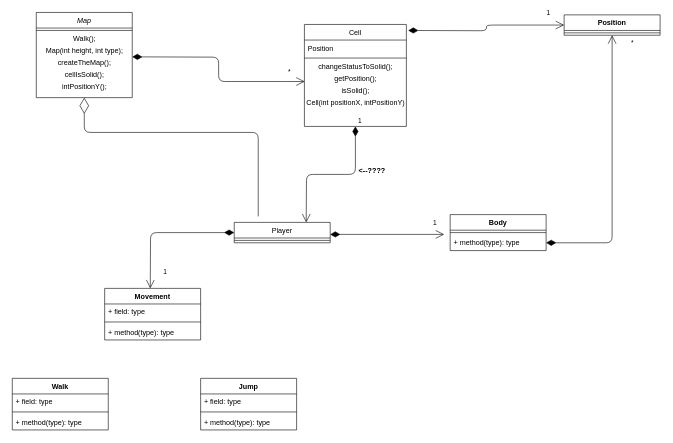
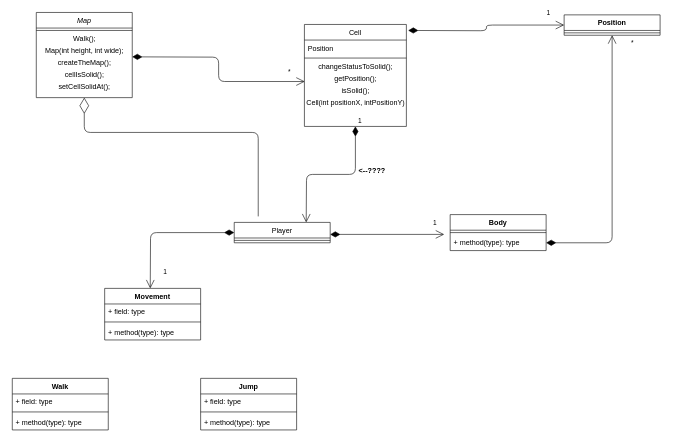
  <mxCell id="0" />
  <mxCell id="1" parent="0" />
  <mxCell id="2" value="Map" style="swimlane;fontStyle=2;align=center;verticalAlign=top;childLayout=stackLayout;horizontal=1;startSize=26;horizontalStack=0;resizeParent=1;resizeLast=0;collapsible=1;marginBottom=0;rounded=0;shadow=0;strokeWidth=1;" parent="1" vertex="1"><mxGeometry x="60" y="20" width="160" height="142" as="geometry"><mxRectangle x="230" y="140" width="160" height="26" as="alternateBounds" /></mxGeometry></mxCell>
  <mxCell id="3" value="" style="line;html=1;strokeWidth=1;align=left;verticalAlign=middle;spacingTop=-1;spacingLeft=3;spacingRight=3;rotatable=0;labelPosition=right;points=[];portConstraint=eastwest;" parent="2" vertex="1"><mxGeometry y="26" width="160" height="8" as="geometry" /></mxCell>
  <mxCell id="4" value="Walk();" style="text;html=1;align=center;verticalAlign=middle;resizable=0;points=[];autosize=1;" parent="2" vertex="1"><mxGeometry y="34" width="160" height="20" as="geometry" /></mxCell>
- <mxCell id="5" value="Map(int height, int type);" style="text;html=1;align=center;verticalAlign=middle;resizable=0;points=[];autosize=1;" parent="2" vertex="1"><mxGeometry y="54" width="160" height="20" as="geometry" /></mxCell>
+ <mxCell id="5" value="Map(int height, int wide);" style="text;html=1;align=center;verticalAlign=middle;resizable=0;points=[];autosize=1;" parent="2" vertex="1"><mxGeometry y="54" width="160" height="20" as="geometry" /></mxCell>
  <mxCell id="6" value="createTheMap();" style="text;html=1;align=center;verticalAlign=middle;resizable=0;points=[];autosize=1;" parent="2" vertex="1"><mxGeometry y="74" width="160" height="20" as="geometry" /></mxCell>
  <mxCell id="7" value="cellIsSolid();" style="text;html=1;align=center;verticalAlign=middle;resizable=0;points=[];autosize=1;" parent="2" vertex="1"><mxGeometry y="94" width="160" height="20" as="geometry" /></mxCell>
- <mxCell id="8" value="intPositionY();" style="text;html=1;align=center;verticalAlign=middle;resizable=0;points=[];autosize=1;" parent="2" vertex="1"><mxGeometry y="114" width="160" height="20" as="geometry" /></mxCell>
+ <mxCell id="8" value="setCellSolidAt();" style="text;html=1;align=center;verticalAlign=middle;resizable=0;points=[];autosize=1;" parent="2" vertex="1"><mxGeometry y="114" width="160" height="20" as="geometry" /></mxCell>
  <mxCell id="9" value="Cell" style="swimlane;fontStyle=0;align=center;verticalAlign=top;childLayout=stackLayout;horizontal=1;startSize=26;horizontalStack=0;resizeParent=1;resizeLast=0;collapsible=1;marginBottom=0;rounded=0;shadow=0;strokeWidth=1;" parent="1" vertex="1"><mxGeometry x="507" y="40" width="170" height="170" as="geometry"><mxRectangle x="550" y="140" width="160" height="26" as="alternateBounds" /></mxGeometry></mxCell>
  <mxCell id="10" value="Position" style="text;align=left;verticalAlign=top;spacingLeft=4;spacingRight=4;overflow=hidden;rotatable=0;points=[[0,0.5],[1,0.5]];portConstraint=eastwest;" parent="9" vertex="1"><mxGeometry y="26" width="170" height="26" as="geometry" /></mxCell>
  <mxCell id="11" value="" style="line;html=1;strokeWidth=1;align=left;verticalAlign=middle;spacingTop=-1;spacingLeft=3;spacingRight=3;rotatable=0;labelPosition=right;points=[];portConstraint=eastwest;" parent="9" vertex="1"><mxGeometry y="52" width="170" height="8" as="geometry" /></mxCell>
  <mxCell id="12" value="changeStatusToSolid();" style="text;html=1;align=center;verticalAlign=middle;resizable=0;points=[];autosize=1;" parent="9" vertex="1"><mxGeometry y="60" width="170" height="20" as="geometry" /></mxCell>
  <mxCell id="13" value="getPosition();" style="text;html=1;align=center;verticalAlign=middle;resizable=0;points=[];autosize=1;" parent="9" vertex="1"><mxGeometry y="80" width="170" height="20" as="geometry" /></mxCell>
  <mxCell id="14" value="isSolid();" style="text;html=1;align=center;verticalAlign=middle;resizable=0;points=[];autosize=1;" parent="9" vertex="1"><mxGeometry y="100" width="170" height="20" as="geometry" /></mxCell>
  <mxCell id="15" value="Cell(int positionX, intPositionY)" style="text;html=1;align=center;verticalAlign=middle;resizable=0;points=[];autosize=1;" parent="9" vertex="1"><mxGeometry y="120" width="170" height="20" as="geometry" /></mxCell>
  <mxCell id="16" value="*" style="endArrow=open;html=1;endSize=12;startArrow=diamondThin;startSize=14;startFill=1;edgeStyle=orthogonalEdgeStyle;align=left;verticalAlign=bottom;entryX=0.003;entryY=0.757;entryDx=0;entryDy=0;entryPerimeter=0;" parent="1" target="13" edge="1"><mxGeometry x="0.82" y="7" relative="1" as="geometry"><mxPoint x="220" y="94" as="sourcePoint" /><mxPoint x="500" y="94" as="targetPoint" /><Array as="points" /><mxPoint as="offset" /></mxGeometry></mxCell>
  <mxCell id="17" value="1" style="endArrow=open;html=1;endSize=12;startArrow=diamondThin;startSize=14;startFill=1;edgeStyle=orthogonalEdgeStyle;align=left;verticalAlign=bottom;exitX=0.5;exitY=1;exitDx=0;exitDy=0;" parent="1" source="9" edge="1"><mxGeometry x="-1" y="3" relative="1" as="geometry"><mxPoint x="400" y="270" as="sourcePoint" /><mxPoint x="510" y="370" as="targetPoint" /></mxGeometry></mxCell>
  <mxCell id="18" value="Player" style="swimlane;fontStyle=0;align=center;verticalAlign=top;childLayout=stackLayout;horizontal=1;startSize=26;horizontalStack=0;resizeParent=1;resizeLast=0;collapsible=1;marginBottom=0;rounded=0;shadow=0;strokeWidth=1;" parent="1" vertex="1"><mxGeometry x="390" y="370" width="160" height="34" as="geometry"><mxRectangle x="340" y="380" width="170" height="26" as="alternateBounds" /></mxGeometry></mxCell>
  <mxCell id="19" value="" style="line;html=1;strokeWidth=1;align=left;verticalAlign=middle;spacingTop=-1;spacingLeft=3;spacingRight=3;rotatable=0;labelPosition=right;points=[];portConstraint=eastwest;" parent="18" vertex="1"><mxGeometry y="26" width="160" height="8" as="geometry" /></mxCell>
  <mxCell id="20" value="&lt;--????" style="text;align=center;fontStyle=1;verticalAlign=middle;spacingLeft=3;spacingRight=3;strokeColor=none;rotatable=0;points=[[0,0.5],[1,0.5]];portConstraint=eastwest;" parent="1" vertex="1"><mxGeometry x="580" y="270" width="80" height="26" as="geometry" /></mxCell>
  <mxCell id="21" value="1" style="endArrow=open;html=1;endSize=12;startArrow=diamondThin;startSize=14;startFill=1;edgeStyle=orthogonalEdgeStyle;align=left;verticalAlign=bottom;exitX=0;exitY=0.5;exitDx=0;exitDy=0;" parent="1" source="18" edge="1"><mxGeometry x="0.828" y="20" relative="1" as="geometry"><mxPoint x="200" y="410" as="sourcePoint" /><mxPoint x="250" y="480" as="targetPoint" /><mxPoint as="offset" /></mxGeometry></mxCell>
  <mxCell id="22" value="Movement" style="swimlane;fontStyle=1;align=center;verticalAlign=top;childLayout=stackLayout;horizontal=1;startSize=26;horizontalStack=0;resizeParent=1;resizeParentMax=0;resizeLast=0;collapsible=1;marginBottom=0;" parent="1" vertex="1"><mxGeometry x="174" y="480" width="160" height="86" as="geometry" /></mxCell>
  <mxCell id="23" value="+ field: type" style="text;strokeColor=none;fillColor=none;align=left;verticalAlign=top;spacingLeft=4;spacingRight=4;overflow=hidden;rotatable=0;points=[[0,0.5],[1,0.5]];portConstraint=eastwest;" parent="22" vertex="1"><mxGeometry y="26" width="160" height="26" as="geometry" /></mxCell>
  <mxCell id="24" value="" style="line;strokeWidth=1;fillColor=none;align=left;verticalAlign=middle;spacingTop=-1;spacingLeft=3;spacingRight=3;rotatable=0;labelPosition=right;points=[];portConstraint=eastwest;" parent="22" vertex="1"><mxGeometry y="52" width="160" height="8" as="geometry" /></mxCell>
  <mxCell id="25" value="+ method(type): type" style="text;strokeColor=none;fillColor=none;align=left;verticalAlign=top;spacingLeft=4;spacingRight=4;overflow=hidden;rotatable=0;points=[[0,0.5],[1,0.5]];portConstraint=eastwest;" parent="22" vertex="1"><mxGeometry y="60" width="160" height="26" as="geometry" /></mxCell>
  <mxCell id="26" value="Jump" style="swimlane;fontStyle=1;align=center;verticalAlign=top;childLayout=stackLayout;horizontal=1;startSize=26;horizontalStack=0;resizeParent=1;resizeParentMax=0;resizeLast=0;collapsible=1;marginBottom=0;" parent="1" vertex="1"><mxGeometry x="334" y="630" width="160" height="86" as="geometry" /></mxCell>
  <mxCell id="27" value="+ field: type" style="text;strokeColor=none;fillColor=none;align=left;verticalAlign=top;spacingLeft=4;spacingRight=4;overflow=hidden;rotatable=0;points=[[0,0.5],[1,0.5]];portConstraint=eastwest;" parent="26" vertex="1"><mxGeometry y="26" width="160" height="26" as="geometry" /></mxCell>
  <mxCell id="28" value="" style="line;strokeWidth=1;fillColor=none;align=left;verticalAlign=middle;spacingTop=-1;spacingLeft=3;spacingRight=3;rotatable=0;labelPosition=right;points=[];portConstraint=eastwest;" parent="26" vertex="1"><mxGeometry y="52" width="160" height="8" as="geometry" /></mxCell>
  <mxCell id="29" value="+ method(type): type" style="text;strokeColor=none;fillColor=none;align=left;verticalAlign=top;spacingLeft=4;spacingRight=4;overflow=hidden;rotatable=0;points=[[0,0.5],[1,0.5]];portConstraint=eastwest;" parent="26" vertex="1"><mxGeometry y="60" width="160" height="26" as="geometry" /></mxCell>
  <mxCell id="30" value="Walk" style="swimlane;fontStyle=1;align=center;verticalAlign=top;childLayout=stackLayout;horizontal=1;startSize=26;horizontalStack=0;resizeParent=1;resizeParentMax=0;resizeLast=0;collapsible=1;marginBottom=0;" parent="1" vertex="1"><mxGeometry x="20" y="630" width="160" height="86" as="geometry" /></mxCell>
  <mxCell id="31" value="+ field: type" style="text;strokeColor=none;fillColor=none;align=left;verticalAlign=top;spacingLeft=4;spacingRight=4;overflow=hidden;rotatable=0;points=[[0,0.5],[1,0.5]];portConstraint=eastwest;" parent="30" vertex="1"><mxGeometry y="26" width="160" height="26" as="geometry" /></mxCell>
  <mxCell id="32" value="" style="line;strokeWidth=1;fillColor=none;align=left;verticalAlign=middle;spacingTop=-1;spacingLeft=3;spacingRight=3;rotatable=0;labelPosition=right;points=[];portConstraint=eastwest;" parent="30" vertex="1"><mxGeometry y="52" width="160" height="8" as="geometry" /></mxCell>
  <mxCell id="33" value="+ method(type): type" style="text;strokeColor=none;fillColor=none;align=left;verticalAlign=top;spacingLeft=4;spacingRight=4;overflow=hidden;rotatable=0;points=[[0,0.5],[1,0.5]];portConstraint=eastwest;" parent="30" vertex="1"><mxGeometry y="60" width="160" height="26" as="geometry" /></mxCell>
  <mxCell id="34" value="1" style="endArrow=open;html=1;endSize=12;startArrow=diamondThin;startSize=14;startFill=1;edgeStyle=orthogonalEdgeStyle;align=left;verticalAlign=bottom;" parent="1" edge="1"><mxGeometry x="0.789" y="10" relative="1" as="geometry"><mxPoint x="550" y="390" as="sourcePoint" /><mxPoint x="740" y="390" as="targetPoint" /><mxPoint as="offset" /></mxGeometry></mxCell>
  <mxCell id="35" value="Body" style="swimlane;fontStyle=1;align=center;verticalAlign=top;childLayout=stackLayout;horizontal=1;startSize=26;horizontalStack=0;resizeParent=1;resizeParentMax=0;resizeLast=0;collapsible=1;marginBottom=0;" parent="1" vertex="1"><mxGeometry x="750" y="357" width="160" height="60" as="geometry" /></mxCell>
  <mxCell id="36" value="" style="line;strokeWidth=1;fillColor=none;align=left;verticalAlign=middle;spacingTop=-1;spacingLeft=3;spacingRight=3;rotatable=0;labelPosition=right;points=[];portConstraint=eastwest;" parent="35" vertex="1"><mxGeometry y="26" width="160" height="8" as="geometry" /></mxCell>
  <mxCell id="37" value="+ method(type): type" style="text;strokeColor=none;fillColor=none;align=left;verticalAlign=top;spacingLeft=4;spacingRight=4;overflow=hidden;rotatable=0;points=[[0,0.5],[1,0.5]];portConstraint=eastwest;" parent="35" vertex="1"><mxGeometry y="34" width="160" height="26" as="geometry" /></mxCell>
  <mxCell id="38" value="Position" style="swimlane;fontStyle=1;align=center;verticalAlign=top;childLayout=stackLayout;horizontal=1;startSize=26;horizontalStack=0;resizeParent=1;resizeParentMax=0;resizeLast=0;collapsible=1;marginBottom=0;" parent="1" vertex="1"><mxGeometry x="940" y="24" width="160" height="34" as="geometry" /></mxCell>
  <mxCell id="39" value="" style="line;strokeWidth=1;fillColor=none;align=left;verticalAlign=middle;spacingTop=-1;spacingLeft=3;spacingRight=3;rotatable=0;labelPosition=right;points=[];portConstraint=eastwest;" parent="38" vertex="1"><mxGeometry y="26" width="160" height="8" as="geometry" /></mxCell>
  <mxCell id="40" value="*" style="endArrow=open;html=1;endSize=12;startArrow=diamondThin;startSize=14;startFill=1;edgeStyle=orthogonalEdgeStyle;align=left;verticalAlign=bottom;exitX=1;exitY=0.5;exitDx=0;exitDy=0;entryX=0.5;entryY=1;entryDx=0;entryDy=0;" parent="1" source="37" target="38" edge="1"><mxGeometry x="0.909" y="-30" relative="1" as="geometry"><mxPoint x="920" y="380" as="sourcePoint" /><mxPoint x="1040" y="60" as="targetPoint" /><mxPoint as="offset" /></mxGeometry></mxCell>
  <mxCell id="41" value="1" style="endArrow=open;html=1;endSize=12;startArrow=diamondThin;startSize=14;startFill=1;edgeStyle=orthogonalEdgeStyle;align=left;verticalAlign=bottom;entryX=0;entryY=0.5;entryDx=0;entryDy=0;" parent="1" target="38" edge="1"><mxGeometry x="0.777" y="11" relative="1" as="geometry"><mxPoint x="680" y="50" as="sourcePoint" /><mxPoint x="840" y="50" as="targetPoint" /><mxPoint as="offset" /></mxGeometry></mxCell>
  <mxCell id="42" value="" style="endArrow=diamondThin;endFill=0;endSize=24;html=1;entryX=0.5;entryY=1;entryDx=0;entryDy=0;" edge="1" parent="1" target="2"><mxGeometry width="160" relative="1" as="geometry"><mxPoint x="430" y="360" as="sourcePoint" /><mxPoint x="330" y="290" as="targetPoint" /><Array as="points"><mxPoint x="430" y="220" /><mxPoint x="140" y="220" /></Array></mxGeometry></mxCell>
